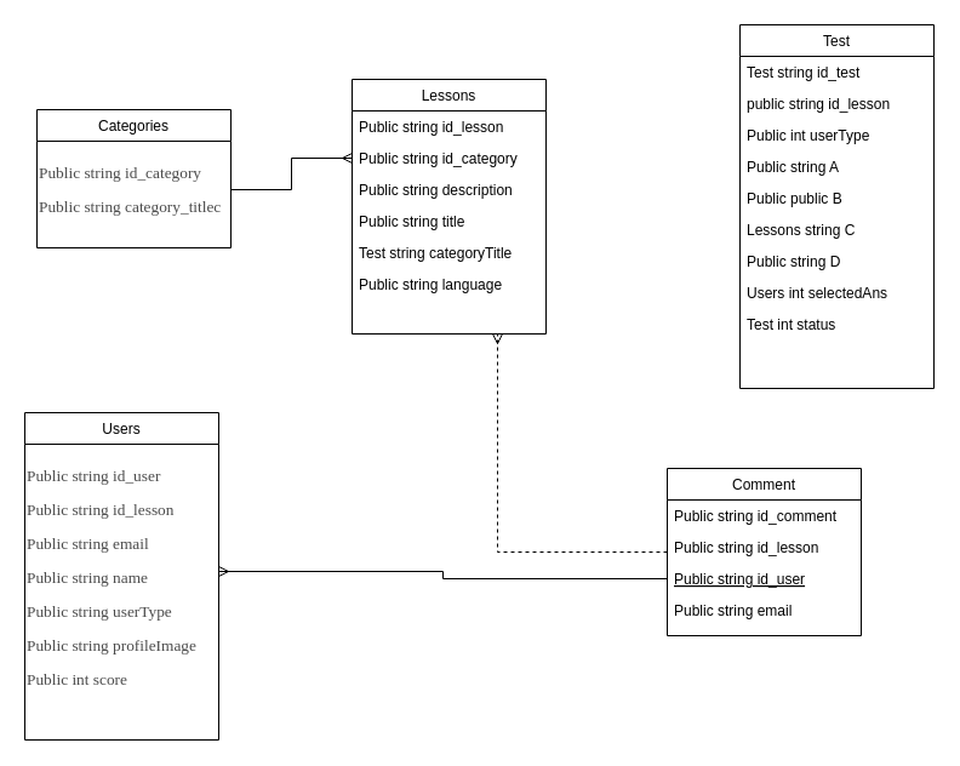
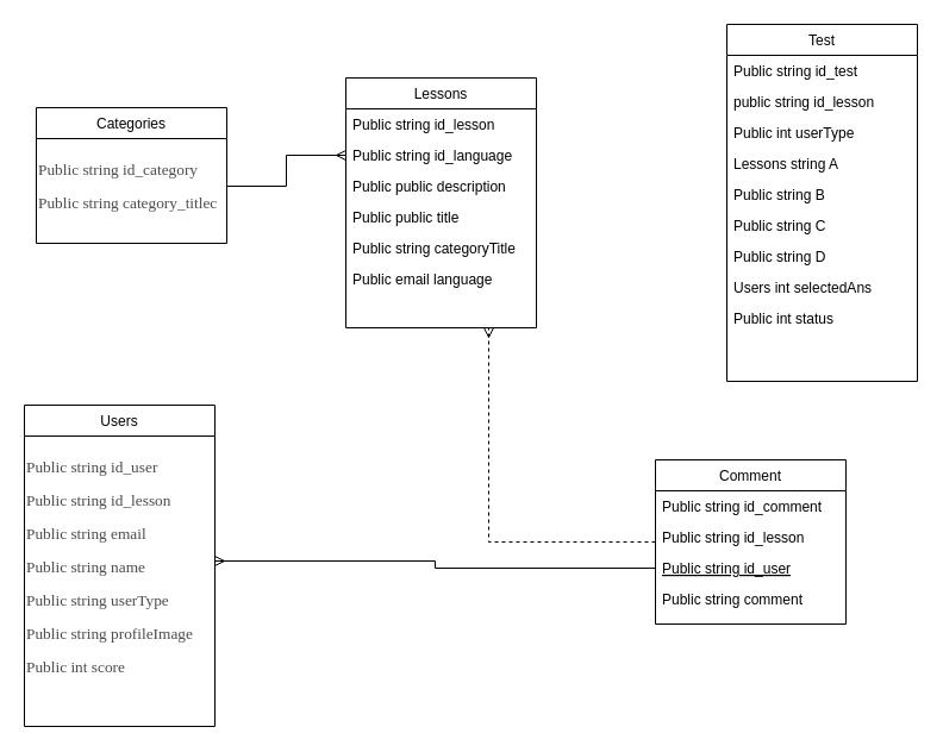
  <mxCell id="0" />
  <mxCell id="1" parent="0" />
  <mxCell id="2" style="edgeStyle=orthogonalEdgeStyle;rounded=0;orthogonalLoop=1;jettySize=auto;html=1;entryX=0.75;entryY=1;entryDx=0;entryDy=0;endArrow=ERmany;endFill=0;dashed=1;" edge="1" parent="1" source="3" target="11"><mxGeometry relative="1" as="geometry" /></mxCell>
  <mxCell id="3" value="Comment" style="swimlane;fontStyle=0;align=center;verticalAlign=top;childLayout=stackLayout;horizontal=1;startSize=26;horizontalStack=0;resizeParent=1;resizeLast=0;collapsible=1;marginBottom=0;rounded=0;shadow=0;strokeWidth=1;" parent="1" vertex="1"><mxGeometry x="550" y="386" width="160" height="138" as="geometry"><mxRectangle x="130" y="380" width="160" height="26" as="alternateBounds" /></mxGeometry></mxCell>
  <mxCell id="4" value="Public string id_comment&#10;" style="text;align=left;verticalAlign=top;spacingLeft=4;spacingRight=4;overflow=hidden;rotatable=0;points=[[0,0.5],[1,0.5]];portConstraint=eastwest;" parent="3" vertex="1"><mxGeometry y="26" width="160" height="26" as="geometry" /></mxCell>
  <mxCell id="5" value="Public string id_lesson&#10;" style="text;align=left;verticalAlign=top;spacingLeft=4;spacingRight=4;overflow=hidden;rotatable=0;points=[[0,0.5],[1,0.5]];portConstraint=eastwest;rounded=0;shadow=0;html=0;" parent="3" vertex="1"><mxGeometry y="52" width="160" height="26" as="geometry" /></mxCell>
  <mxCell id="6" value="Public string id_user&#10;" style="text;align=left;verticalAlign=top;spacingLeft=4;spacingRight=4;overflow=hidden;rotatable=0;points=[[0,0.5],[1,0.5]];portConstraint=eastwest;fontStyle=4" parent="3" vertex="1"><mxGeometry y="78" width="160" height="26" as="geometry" /></mxCell>
- <mxCell id="7" value="Public string email" style="text;align=left;verticalAlign=top;spacingLeft=4;spacingRight=4;overflow=hidden;rotatable=0;points=[[0,0.5],[1,0.5]];portConstraint=eastwest;" parent="3" vertex="1"><mxGeometry y="104" width="160" height="26" as="geometry" /></mxCell>
+ <mxCell id="7" value="Public string comment" style="text;align=left;verticalAlign=top;spacingLeft=4;spacingRight=4;overflow=hidden;rotatable=0;points=[[0,0.5],[1,0.5]];portConstraint=eastwest;" parent="3" vertex="1"><mxGeometry y="104" width="160" height="26" as="geometry" /></mxCell>
  <mxCell id="8" value="Categories" style="swimlane;fontStyle=0;align=center;verticalAlign=top;childLayout=stackLayout;horizontal=1;startSize=26;horizontalStack=0;resizeParent=1;resizeLast=0;collapsible=1;marginBottom=0;rounded=0;shadow=0;strokeWidth=1;" parent="1" vertex="1"><mxGeometry x="30" y="90" width="160" height="114" as="geometry"><mxRectangle x="340" y="380" width="170" height="26" as="alternateBounds" /></mxGeometry></mxCell>
  <mxCell id="9" value="&lt;p style=&quot;text-align: left&quot;&gt;&lt;span style=&quot;font-family: &amp;quot;noto_regular&amp;quot; ; color: rgb(75 , 75 , 75) ; font-size: 10pt&quot;&gt;Public string &lt;/span&gt;&lt;span style=&quot;font-family: &amp;quot;lt_regular&amp;quot; ; color: rgb(75 , 75 , 75) ; font-size: 10pt&quot;&gt;id_category&lt;/span&gt;&lt;/p&gt;&lt;p style=&quot;text-align: left&quot;&gt;&lt;span style=&quot;font-family: &amp;quot;noto_regular&amp;quot; ; color: rgb(75 , 75 , 75) ; font-size: 10pt&quot;&gt;Public string category_titlec&lt;/span&gt;&lt;/p&gt;" style="text;whiteSpace=wrap;html=1;" vertex="1" parent="8"><mxGeometry y="26" width="160" height="80" as="geometry" /></mxCell>
  <mxCell id="10" style="edgeStyle=orthogonalEdgeStyle;rounded=0;orthogonalLoop=1;jettySize=auto;html=1;exitX=0.75;exitY=0;exitDx=0;exitDy=0;endArrow=ERmany;endFill=0;" edge="1" parent="1" source="11"><mxGeometry relative="1" as="geometry"><mxPoint x="380" y="90" as="targetPoint" /></mxGeometry></mxCell>
  <mxCell id="11" value="Lessons" style="swimlane;fontStyle=0;align=center;verticalAlign=top;childLayout=stackLayout;horizontal=1;startSize=26;horizontalStack=0;resizeParent=1;resizeLast=0;collapsible=1;marginBottom=0;rounded=0;shadow=0;strokeWidth=1;" parent="1" vertex="1"><mxGeometry x="290" y="65" width="160" height="210" as="geometry"><mxRectangle x="550" y="140" width="160" height="26" as="alternateBounds" /></mxGeometry></mxCell>
  <mxCell id="12" value="Public string id_lesson&#10;" style="text;align=left;verticalAlign=top;spacingLeft=4;spacingRight=4;overflow=hidden;rotatable=0;points=[[0,0.5],[1,0.5]];portConstraint=eastwest;" parent="11" vertex="1"><mxGeometry y="26" width="160" height="26" as="geometry" /></mxCell>
- <mxCell id="13" value="Public string id_category&#10;" style="text;align=left;verticalAlign=top;spacingLeft=4;spacingRight=4;overflow=hidden;rotatable=0;points=[[0,0.5],[1,0.5]];portConstraint=eastwest;rounded=0;shadow=0;html=0;" parent="11" vertex="1"><mxGeometry y="52" width="160" height="26" as="geometry" /></mxCell>
- <mxCell id="14" value="Public string description&#10;" style="text;align=left;verticalAlign=top;spacingLeft=4;spacingRight=4;overflow=hidden;rotatable=0;points=[[0,0.5],[1,0.5]];portConstraint=eastwest;rounded=0;shadow=0;html=0;" parent="11" vertex="1"><mxGeometry y="78" width="160" height="26" as="geometry" /></mxCell>
- <mxCell id="15" value="Public string title&#10;" style="text;align=left;verticalAlign=top;spacingLeft=4;spacingRight=4;overflow=hidden;rotatable=0;points=[[0,0.5],[1,0.5]];portConstraint=eastwest;rounded=0;shadow=0;html=0;" parent="11" vertex="1"><mxGeometry y="104" width="160" height="26" as="geometry" /></mxCell>
- <mxCell id="16" value="Test string categoryTitle&#10;" style="text;align=left;verticalAlign=top;spacingLeft=4;spacingRight=4;overflow=hidden;rotatable=0;points=[[0,0.5],[1,0.5]];portConstraint=eastwest;rounded=0;shadow=0;html=0;" parent="11" vertex="1"><mxGeometry y="130" width="160" height="26" as="geometry" /></mxCell>
- <mxCell id="17" value="Public string language" style="text;align=left;verticalAlign=top;spacingLeft=4;spacingRight=4;overflow=hidden;rotatable=0;points=[[0,0.5],[1,0.5]];portConstraint=eastwest;" parent="11" vertex="1"><mxGeometry y="156" width="160" height="26" as="geometry" /></mxCell>
+ <mxCell id="13" value="Public string id_language&#10;" style="text;align=left;verticalAlign=top;spacingLeft=4;spacingRight=4;overflow=hidden;rotatable=0;points=[[0,0.5],[1,0.5]];portConstraint=eastwest;rounded=0;shadow=0;html=0;" parent="11" vertex="1"><mxGeometry y="52" width="160" height="26" as="geometry" /></mxCell>
+ <mxCell id="14" value="Public public description&#10;" style="text;align=left;verticalAlign=top;spacingLeft=4;spacingRight=4;overflow=hidden;rotatable=0;points=[[0,0.5],[1,0.5]];portConstraint=eastwest;rounded=0;shadow=0;html=0;" parent="11" vertex="1"><mxGeometry y="78" width="160" height="26" as="geometry" /></mxCell>
+ <mxCell id="15" value="Public public title&#10;" style="text;align=left;verticalAlign=top;spacingLeft=4;spacingRight=4;overflow=hidden;rotatable=0;points=[[0,0.5],[1,0.5]];portConstraint=eastwest;rounded=0;shadow=0;html=0;" parent="11" vertex="1"><mxGeometry y="104" width="160" height="26" as="geometry" /></mxCell>
+ <mxCell id="16" value="Public string categoryTitle&#10;" style="text;align=left;verticalAlign=top;spacingLeft=4;spacingRight=4;overflow=hidden;rotatable=0;points=[[0,0.5],[1,0.5]];portConstraint=eastwest;rounded=0;shadow=0;html=0;" parent="11" vertex="1"><mxGeometry y="130" width="160" height="26" as="geometry" /></mxCell>
+ <mxCell id="17" value="Public email language" style="text;align=left;verticalAlign=top;spacingLeft=4;spacingRight=4;overflow=hidden;rotatable=0;points=[[0,0.5],[1,0.5]];portConstraint=eastwest;" parent="11" vertex="1"><mxGeometry y="156" width="160" height="26" as="geometry" /></mxCell>
  <mxCell id="18" value="Test" style="swimlane;fontStyle=0;align=center;verticalAlign=top;childLayout=stackLayout;horizontal=1;startSize=26;horizontalStack=0;resizeParent=1;resizeLast=0;collapsible=1;marginBottom=0;rounded=0;shadow=0;strokeWidth=1;" vertex="1" parent="1"><mxGeometry x="610" y="20" width="160" height="300" as="geometry"><mxRectangle x="550" y="140" width="160" height="26" as="alternateBounds" /></mxGeometry></mxCell>
- <mxCell id="19" value="Test string id_test&#10;" style="text;align=left;verticalAlign=top;spacingLeft=4;spacingRight=4;overflow=hidden;rotatable=0;points=[[0,0.5],[1,0.5]];portConstraint=eastwest;" vertex="1" parent="18"><mxGeometry y="26" width="160" height="26" as="geometry" /></mxCell>
+ <mxCell id="19" value="Public string id_test&#10;" style="text;align=left;verticalAlign=top;spacingLeft=4;spacingRight=4;overflow=hidden;rotatable=0;points=[[0,0.5],[1,0.5]];portConstraint=eastwest;" vertex="1" parent="18"><mxGeometry y="26" width="160" height="26" as="geometry" /></mxCell>
  <mxCell id="20" value="public string id_lesson&#10;" style="text;align=left;verticalAlign=top;spacingLeft=4;spacingRight=4;overflow=hidden;rotatable=0;points=[[0,0.5],[1,0.5]];portConstraint=eastwest;rounded=0;shadow=0;html=0;" vertex="1" parent="18"><mxGeometry y="52" width="160" height="26" as="geometry" /></mxCell>
  <mxCell id="21" value="Public int userType&#10;" style="text;align=left;verticalAlign=top;spacingLeft=4;spacingRight=4;overflow=hidden;rotatable=0;points=[[0,0.5],[1,0.5]];portConstraint=eastwest;rounded=0;shadow=0;html=0;" vertex="1" parent="18"><mxGeometry y="78" width="160" height="26" as="geometry" /></mxCell>
- <mxCell id="22" value="Public string A&#10;" style="text;align=left;verticalAlign=top;spacingLeft=4;spacingRight=4;overflow=hidden;rotatable=0;points=[[0,0.5],[1,0.5]];portConstraint=eastwest;rounded=0;shadow=0;html=0;" vertex="1" parent="18"><mxGeometry y="104" width="160" height="26" as="geometry" /></mxCell>
- <mxCell id="23" value="Public public B&#10;" style="text;align=left;verticalAlign=top;spacingLeft=4;spacingRight=4;overflow=hidden;rotatable=0;points=[[0,0.5],[1,0.5]];portConstraint=eastwest;rounded=0;shadow=0;html=0;" vertex="1" parent="18"><mxGeometry y="130" width="160" height="26" as="geometry" /></mxCell>
- <mxCell id="24" value="Lessons string C&#10;" style="text;align=left;verticalAlign=top;spacingLeft=4;spacingRight=4;overflow=hidden;rotatable=0;points=[[0,0.5],[1,0.5]];portConstraint=eastwest;" vertex="1" parent="18"><mxGeometry y="156" width="160" height="26" as="geometry" /></mxCell>
+ <mxCell id="22" value="Lessons string A&#10;" style="text;align=left;verticalAlign=top;spacingLeft=4;spacingRight=4;overflow=hidden;rotatable=0;points=[[0,0.5],[1,0.5]];portConstraint=eastwest;rounded=0;shadow=0;html=0;" vertex="1" parent="18"><mxGeometry y="104" width="160" height="26" as="geometry" /></mxCell>
+ <mxCell id="23" value="Public string B&#10;" style="text;align=left;verticalAlign=top;spacingLeft=4;spacingRight=4;overflow=hidden;rotatable=0;points=[[0,0.5],[1,0.5]];portConstraint=eastwest;rounded=0;shadow=0;html=0;" vertex="1" parent="18"><mxGeometry y="130" width="160" height="26" as="geometry" /></mxCell>
+ <mxCell id="24" value="Public string C&#10;" style="text;align=left;verticalAlign=top;spacingLeft=4;spacingRight=4;overflow=hidden;rotatable=0;points=[[0,0.5],[1,0.5]];portConstraint=eastwest;" vertex="1" parent="18"><mxGeometry y="156" width="160" height="26" as="geometry" /></mxCell>
  <mxCell id="25" value="Public string D&#10;" style="text;align=left;verticalAlign=top;spacingLeft=4;spacingRight=4;overflow=hidden;rotatable=0;points=[[0,0.5],[1,0.5]];portConstraint=eastwest;" vertex="1" parent="18"><mxGeometry y="182" width="160" height="26" as="geometry" /></mxCell>
  <mxCell id="26" value="Users int selectedAns&#10;" style="text;align=left;verticalAlign=top;spacingLeft=4;spacingRight=4;overflow=hidden;rotatable=0;points=[[0,0.5],[1,0.5]];portConstraint=eastwest;" vertex="1" parent="18"><mxGeometry y="208" width="160" height="26" as="geometry" /></mxCell>
- <mxCell id="27" value="Test int status" style="text;align=left;verticalAlign=top;spacingLeft=4;spacingRight=4;overflow=hidden;rotatable=0;points=[[0,0.5],[1,0.5]];portConstraint=eastwest;" vertex="1" parent="18"><mxGeometry y="234" width="160" height="26" as="geometry" /></mxCell>
+ <mxCell id="27" value="Public int status" style="text;align=left;verticalAlign=top;spacingLeft=4;spacingRight=4;overflow=hidden;rotatable=0;points=[[0,0.5],[1,0.5]];portConstraint=eastwest;" vertex="1" parent="18"><mxGeometry y="234" width="160" height="26" as="geometry" /></mxCell>
  <mxCell id="28" value="Users" style="swimlane;fontStyle=0;align=center;verticalAlign=top;childLayout=stackLayout;horizontal=1;startSize=26;horizontalStack=0;resizeParent=1;resizeLast=0;collapsible=1;marginBottom=0;rounded=0;shadow=0;strokeWidth=1;" vertex="1" parent="1"><mxGeometry x="20" y="340" width="160" height="270" as="geometry"><mxRectangle x="340" y="380" width="170" height="26" as="alternateBounds" /></mxGeometry></mxCell>
  <mxCell id="29" value="&lt;p style=&quot;text-align: left&quot;&gt;&lt;span style=&quot;font-family: &amp;quot;lt_regular&amp;quot; ; color: rgb(75 , 75 , 75) ; font-size: 10pt&quot;&gt;Public string id_user&lt;/span&gt;&lt;/p&gt;&lt;p style=&quot;text-align: left&quot;&gt;&lt;span style=&quot;font-family: &amp;quot;lt_regular&amp;quot; ; color: rgb(75 , 75 , 75) ; font-size: 10pt&quot;&gt;Public string id_lesson&lt;/span&gt;&lt;/p&gt;&lt;p style=&quot;text-align: left&quot;&gt;&lt;span style=&quot;font-family: &amp;quot;lt_regular&amp;quot; ; color: rgb(75 , 75 , 75) ; font-size: 10pt&quot;&gt;Public string email&lt;/span&gt;&lt;/p&gt;&lt;p style=&quot;text-align: left&quot;&gt;&lt;span style=&quot;font-family: &amp;quot;lt_regular&amp;quot; ; color: rgb(75 , 75 , 75) ; font-size: 10pt&quot;&gt;Public string name&lt;/span&gt;&lt;/p&gt;&lt;p style=&quot;text-align: left&quot;&gt;&lt;span style=&quot;font-family: &amp;quot;lt_regular&amp;quot; ; color: rgb(75 , 75 , 75) ; font-size: 10pt&quot;&gt;Public string  userType&lt;/span&gt;&lt;/p&gt;&lt;p style=&quot;text-align: left&quot;&gt;&lt;span style=&quot;font-family: &amp;quot;lt_regular&amp;quot; ; color: rgb(75 , 75 , 75) ; font-size: 10pt&quot;&gt;Public string profileImage&lt;/span&gt;&lt;/p&gt;&lt;p style=&quot;text-align: left&quot;&gt;&lt;span style=&quot;font-family: &amp;quot;lt_regular&amp;quot; ; color: rgb(75 , 75 , 75) ; font-size: 10pt&quot;&gt;Public int score&lt;/span&gt;&lt;/p&gt;" style="text;whiteSpace=wrap;html=1;" vertex="1" parent="28"><mxGeometry y="26" width="160" height="210" as="geometry" /></mxCell>
  <mxCell id="30" style="edgeStyle=orthogonalEdgeStyle;rounded=0;orthogonalLoop=1;jettySize=auto;html=1;endArrow=ERmany;endFill=0;entryX=0;entryY=0.5;entryDx=0;entryDy=0;" edge="1" parent="1" source="9" target="13"><mxGeometry relative="1" as="geometry"><mxPoint x="760" y="570" as="targetPoint" /></mxGeometry></mxCell>
  <mxCell id="31" style="edgeStyle=orthogonalEdgeStyle;rounded=0;orthogonalLoop=1;jettySize=auto;html=1;exitX=0;exitY=0.5;exitDx=0;exitDy=0;entryX=1;entryY=0.5;entryDx=0;entryDy=0;endArrow=ERmany;endFill=0;" edge="1" parent="1" source="6" target="29"><mxGeometry relative="1" as="geometry" /></mxCell>
